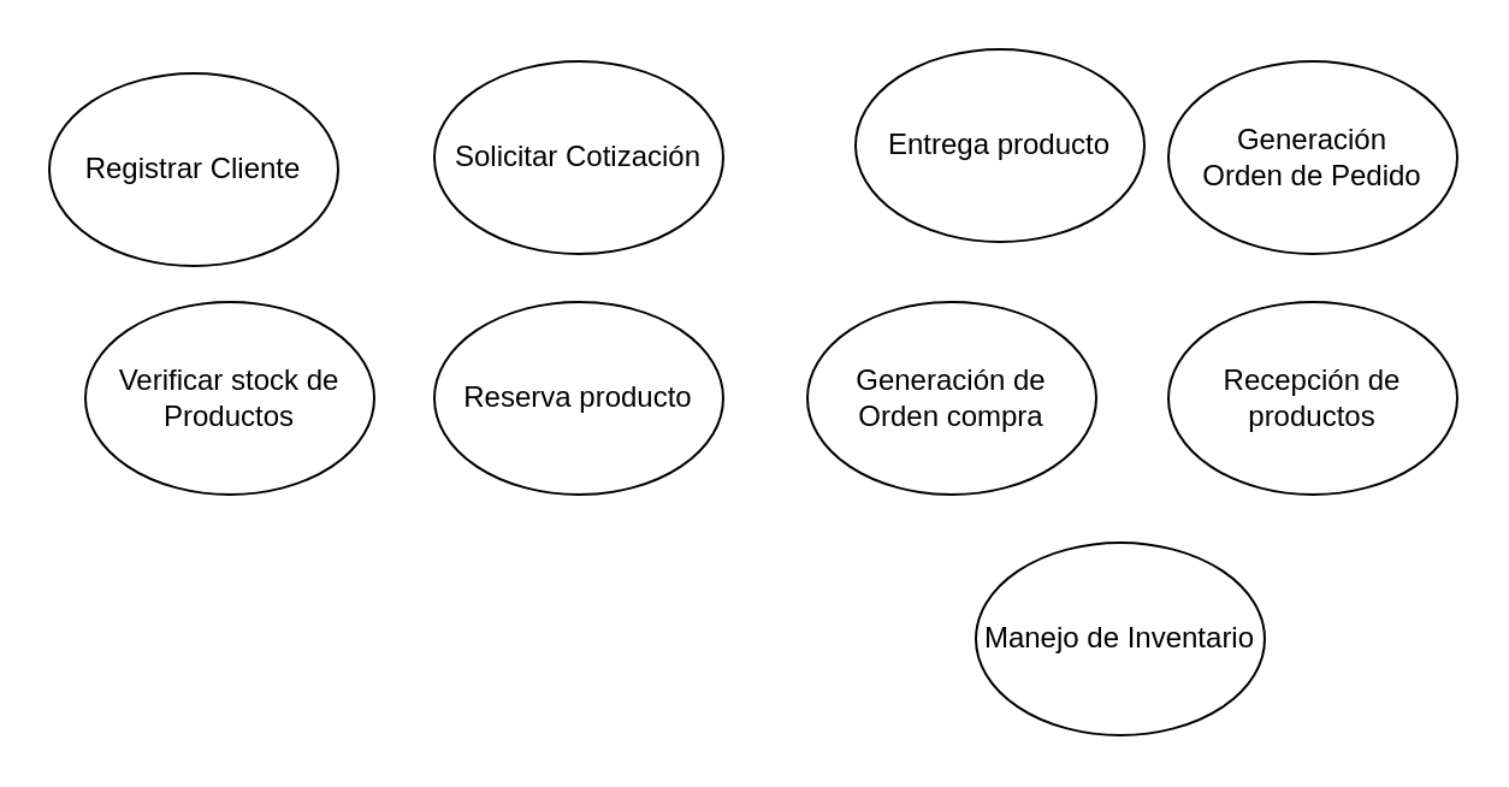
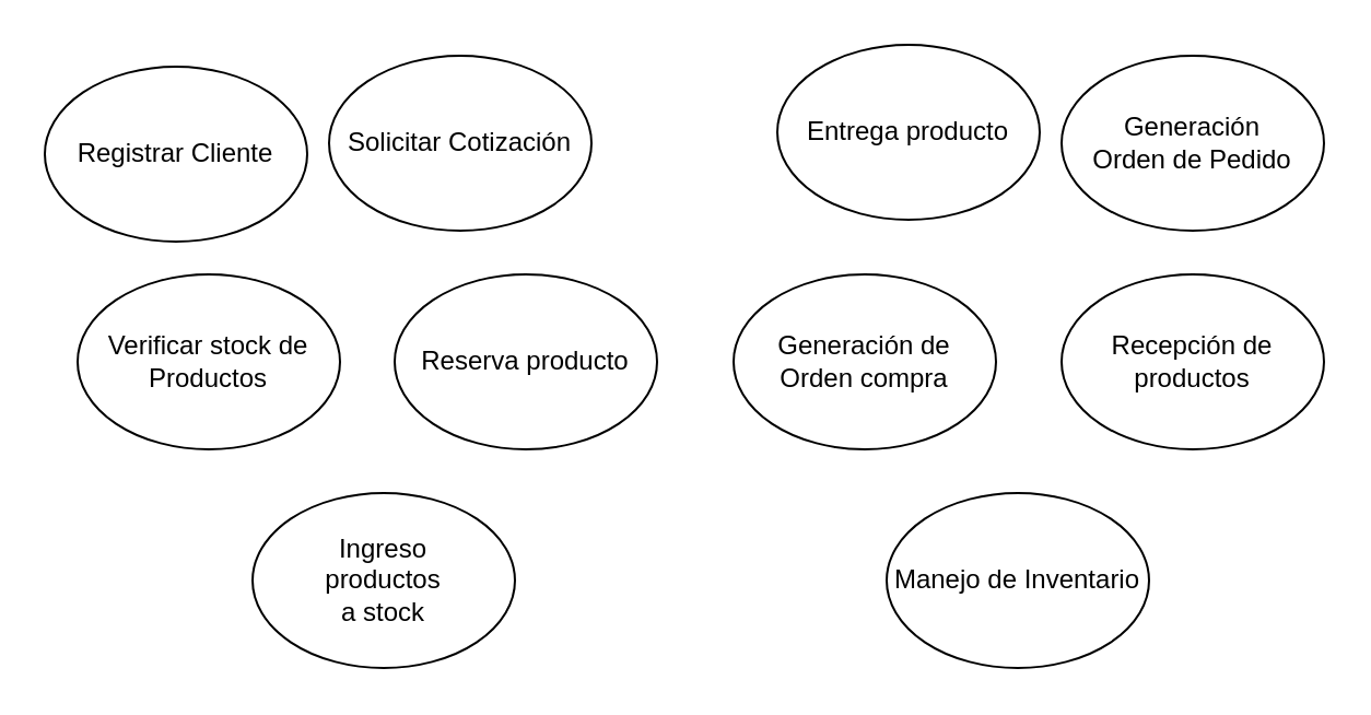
  <mxCell id="0" />
  <mxCell id="1" parent="0" />
  <mxCell id="2" value="Registrar Cliente" style="ellipse;whiteSpace=wrap;html=1;" vertex="1" parent="1"><mxGeometry x="20" y="30" width="120" height="80" as="geometry" /></mxCell>
  <mxCell id="3" value="Verificar stock de Productos" style="ellipse;whiteSpace=wrap;html=1;" vertex="1" parent="1"><mxGeometry x="35" y="125" width="120" height="80" as="geometry" /></mxCell>
  <mxCell id="4" value="Generación &lt;br&gt;Orden de Pedido" style="ellipse;whiteSpace=wrap;html=1;" vertex="1" parent="1"><mxGeometry x="485" y="25" width="120" height="80" as="geometry" /></mxCell>
- <mxCell id="5" value="Solicitar Cotización" style="ellipse;whiteSpace=wrap;html=1;" vertex="1" parent="1"><mxGeometry x="180" y="25" width="120" height="80" as="geometry" /></mxCell>
+ <mxCell id="5" value="Solicitar Cotización" style="ellipse;whiteSpace=wrap;html=1;" vertex="1" parent="1"><mxGeometry x="150" y="25" width="120" height="80" as="geometry" /></mxCell>
  <mxCell id="6" value="Reserva producto" style="ellipse;whiteSpace=wrap;html=1;" vertex="1" parent="1"><mxGeometry x="180" y="125" width="120" height="80" as="geometry" /></mxCell>
  <mxCell id="7" value="Entrega producto" style="ellipse;whiteSpace=wrap;html=1;" vertex="1" parent="1"><mxGeometry x="355" y="20" width="120" height="80" as="geometry" /></mxCell>
  <mxCell id="8" value="Generación de &lt;br&gt;Orden compra" style="ellipse;whiteSpace=wrap;html=1;" vertex="1" parent="1"><mxGeometry x="335" y="125" width="120" height="80" as="geometry" /></mxCell>
  <mxCell id="9" value="Recepción de productos" style="ellipse;whiteSpace=wrap;html=1;" vertex="1" parent="1"><mxGeometry x="485" y="125" width="120" height="80" as="geometry" /></mxCell>
+ <mxCell id="10" value="Ingreso &lt;br&gt;productos&lt;br&gt;a stock" style="ellipse;whiteSpace=wrap;html=1;" vertex="1" parent="1"><mxGeometry x="115" y="225" width="120" height="80" as="geometry" /></mxCell>
  <mxCell id="11" value="Manejo de Inventario" style="ellipse;whiteSpace=wrap;html=1;" vertex="1" parent="1"><mxGeometry x="405" y="225" width="120" height="80" as="geometry" /></mxCell>
